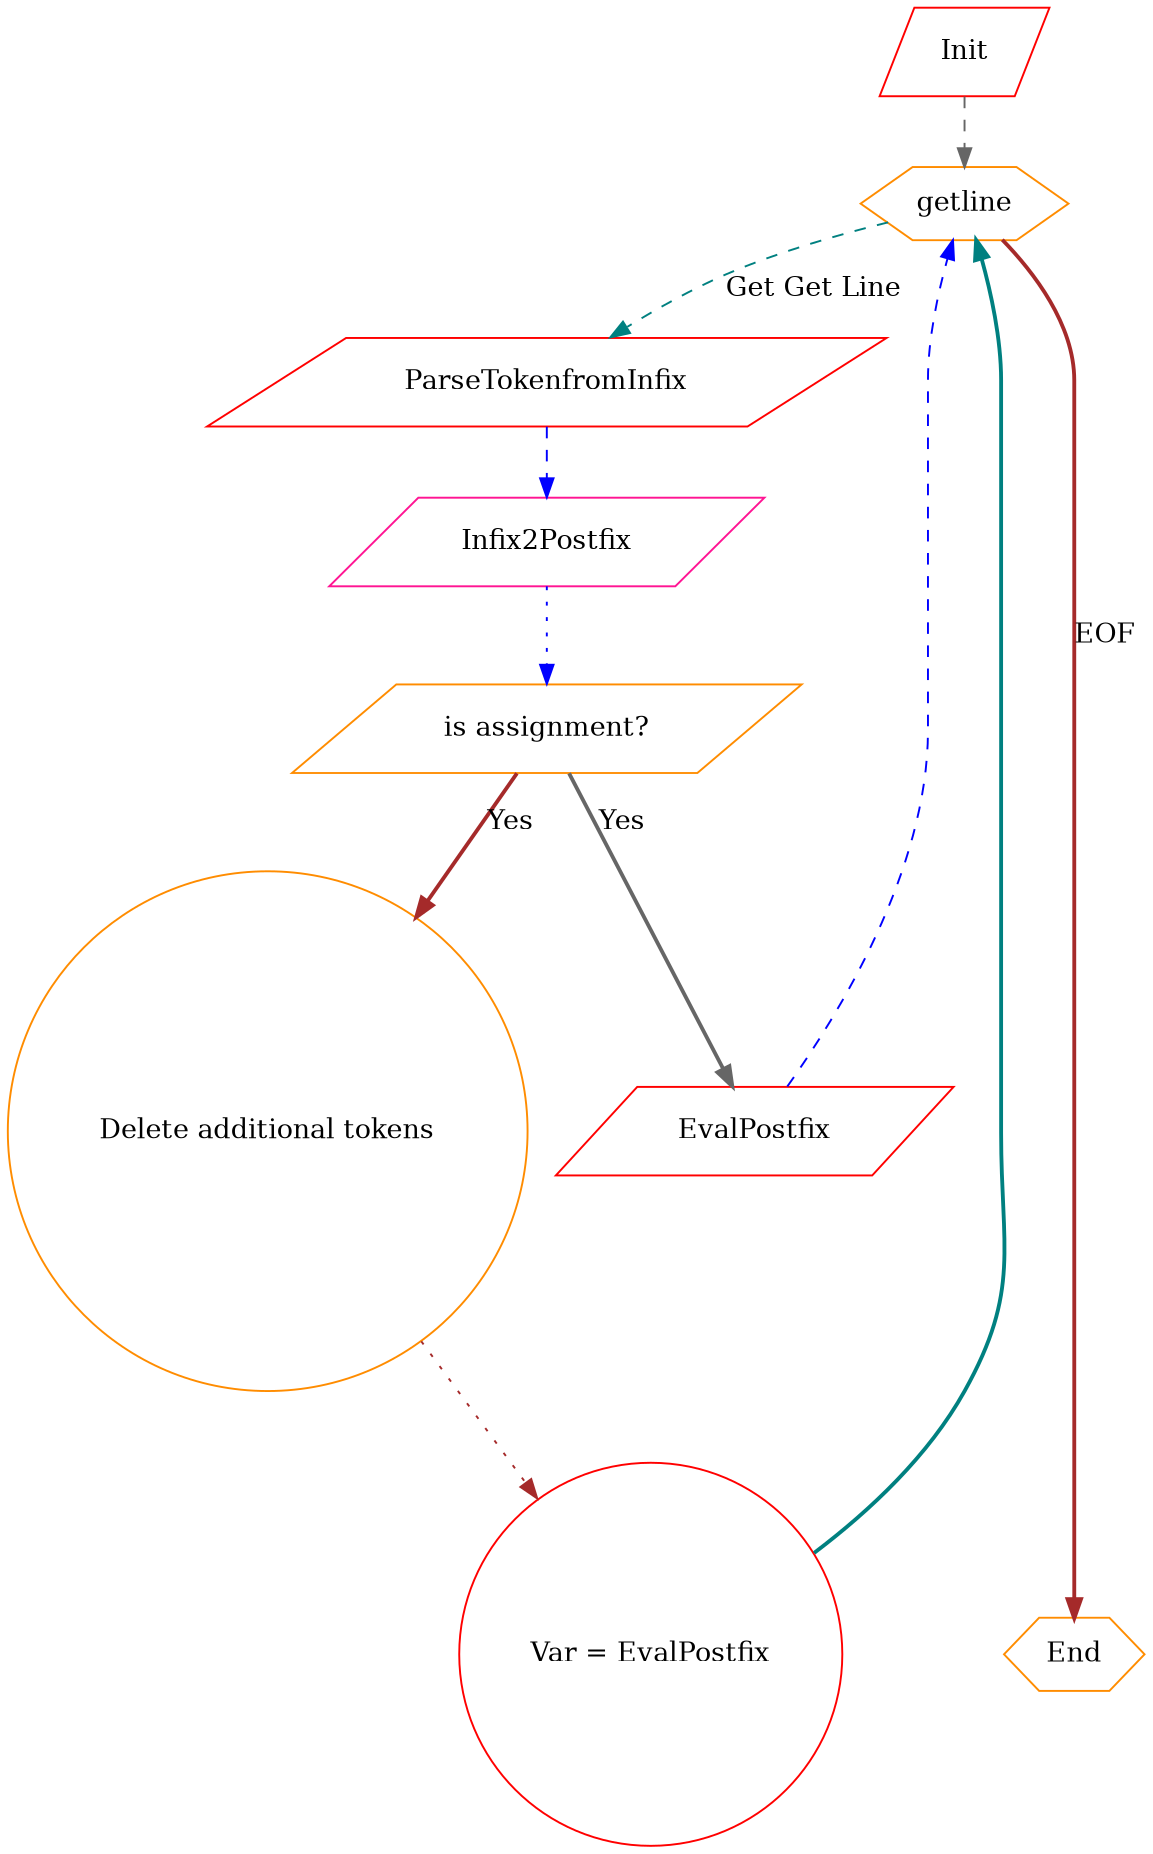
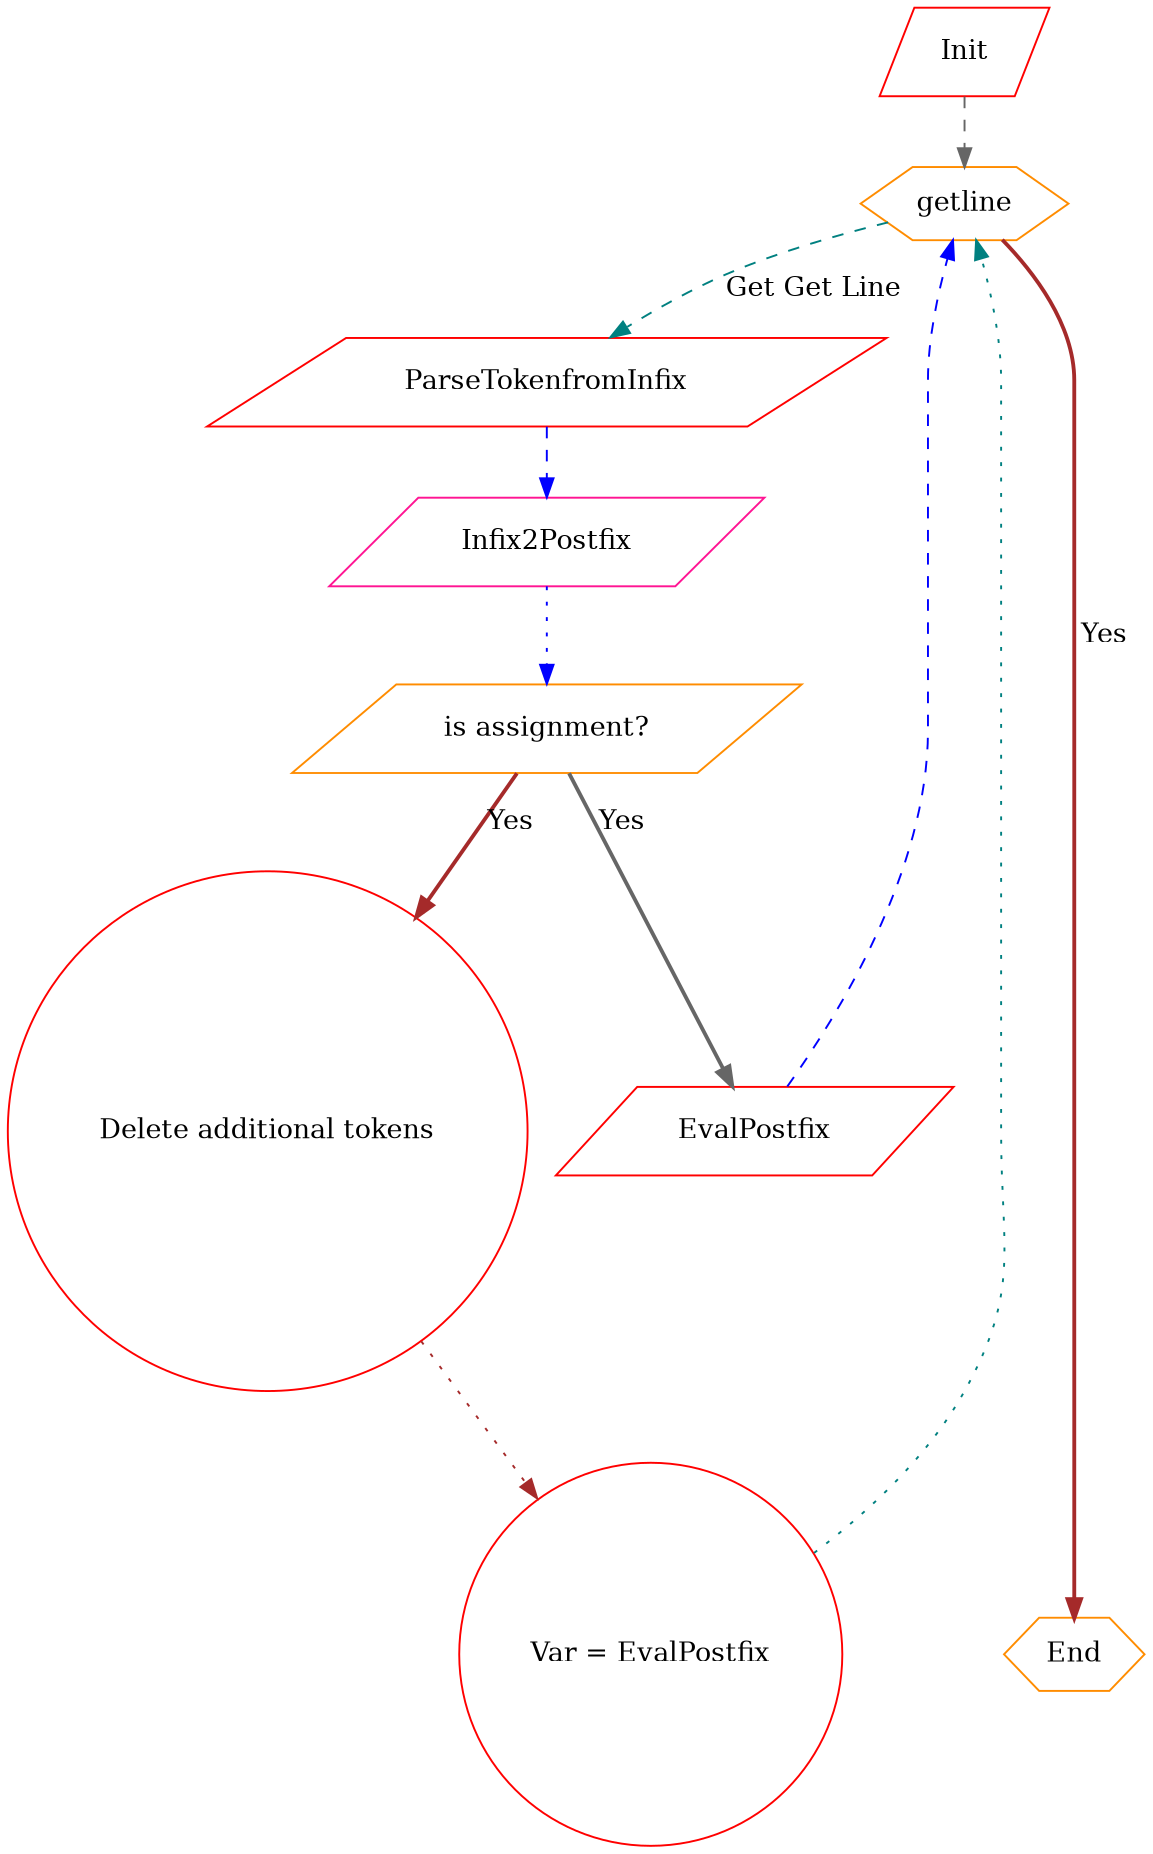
  digraph {
    rankdir=TB
    node [color=red shape=parallelogram]
    edge [color=brown style=dashed]
    n1 [height=.1 label=Init]
    getline [color=darkorange height=.1 shape=hexagon]
    ParseTokenfromInfix [height=.1]
    Infix2Postfix [color=deeppink height=.1]
    n5 [color=darkorange height=.1 label="is assignment?"]
    EvalPostfix [height=.1]
-   n7 [color=darkorange height=.1 label="Delete additional tokens" shape=circle]
+   n7 [height=.1 label="Delete additional tokens" shape=circle]
    n8 [height=.1 label="Var = EvalPostfix" shape=circle]
    n9 [color=darkorange height=.1 label=End shape=hexagon]
    subgraph sub_1 {
      subgraph sub_2 {
        rank=min
        n1
      }
      subgraph sub_3 {
        rank=same
        getline
      }
      subgraph sub_4 {
        rank=same
        ParseTokenfromInfix
      }
      subgraph sub_5 {
        rank=same
        Infix2Postfix
      }
      subgraph sub_6 {
        rank=same
        n5
      }
      subgraph sub_7 {
        rank=same
        EvalPostfix
        n7
      }
      subgraph sub_8 {
        rank=same
        n8
      }
      subgraph sub_9 {
        rank=max
        n9
      }
    }
    n1 -> getline [color=gray40]
    getline -> ParseTokenfromInfix [color=teal label="Get Get Line"]
-   getline -> n9 [label=EOF style=bold]
+   getline -> n9 [label=Yes style=bold]
    ParseTokenfromInfix -> Infix2Postfix [color=blue]
    Infix2Postfix -> n5 [color=blue style=dotted]
    n5 -> EvalPostfix [color=gray40 label=Yes style=bold]
    n5 -> n7 [label=Yes style=bold]
    EvalPostfix -> getline [color=blue]
    n7 -> n8 [style=dotted]
-   n8 -> getline [color=teal style=bold]
+   n8 -> getline [color=teal style=dotted]
  }
